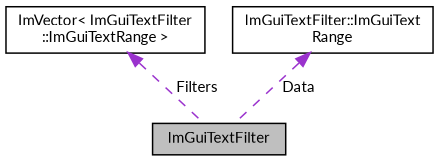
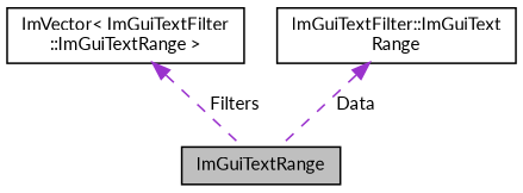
  digraph {
    fontname=Lato
    node [color=black fillcolor=white fontname=Lato fontsize=10 shape=record style=filled]
    edge [color=darkorchid3 dir=back fontname=Lato fontsize=10 labelfontname=Helvetica labelfontsize=10 style=dashed]
-   n1 [fillcolor=grey75 fontcolor=black height=0.2 label=ImGuiTextFilter width=0.4]
+   n1 [fillcolor=grey75 fontcolor=black height=0.2 label=ImGuiTextRange width=0.4]
    n2 [height=0.2 label="ImVector\< ImGuiTextFilter\l::ImGuiTextRange \>" width=0.4]
    n3 [height=0.2 label="ImGuiTextFilter::ImGuiText\lRange" width=0.4]
    n2 -> n1 [label=" Filters"]
    n3 -> n1 [label=" Data"]
  }
